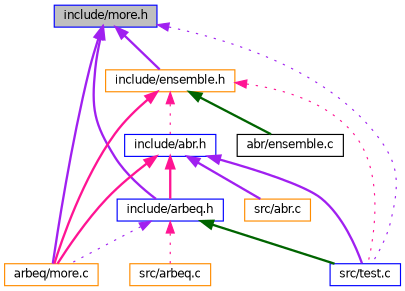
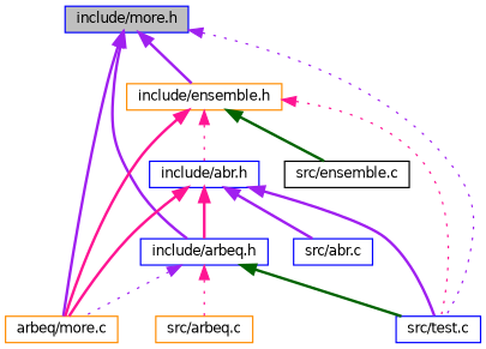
  digraph {
    node [color=blue fillcolor=white fontname=Helvetica fontsize=10 shape=record style=filled]
    edge [color=purple dir=back fontname=Helvetica fontsize=10 labelfontname=Helvetica labelfontsize=10 style=bold]
    n1 [fillcolor=grey75 fontcolor=black height=0.2 label="include/more.h" width=0.4]
    n2 [color=darkorange height=0.2 label="arbeq/more.c" width=0.4]
    n3 [height=0.2 label="src/test.c" width=0.4]
    n4 [color=darkorange height=0.2 label="include/ensemble.h" width=0.4]
    n5 [height=0.2 label="include/arbeq.h" width=0.4]
-   n6 [color=black height=0.2 label="abr/ensemble.c" width=0.4]
+   n6 [color=black height=0.2 label="src/ensemble.c" width=0.4]
    n7 [height=0.2 label="include/abr.h" width=0.4]
    n8 [color=darkorange height=0.2 label="src/arbeq.c" width=0.4]
-   n9 [color=darkorange height=0.2 label="src/abr.c" width=0.4]
+   n9 [height=0.2 label="src/abr.c" width=0.4]
    n1 -> n2
    n1 -> n3 [style=dotted]
    n1 -> n4
    n1 -> n5
    n4 -> n2 [color=deeppink]
    n4 -> n3 [color=deeppink style=dotted]
    n4 -> n6 [color=darkgreen]
    n4 -> n7 [color=deeppink style=dotted]
    n5 -> n2 [style=dotted]
    n5 -> n3 [color=darkgreen]
    n5 -> n8 [color=deeppink style=dotted]
    n7 -> n2 [color=deeppink]
    n7 -> n3
    n7 -> n5 [color=deeppink]
    n7 -> n9
  }
